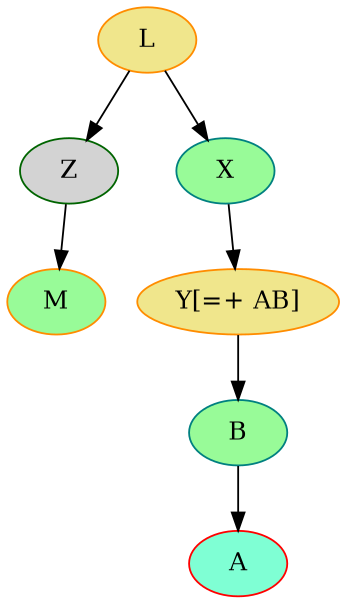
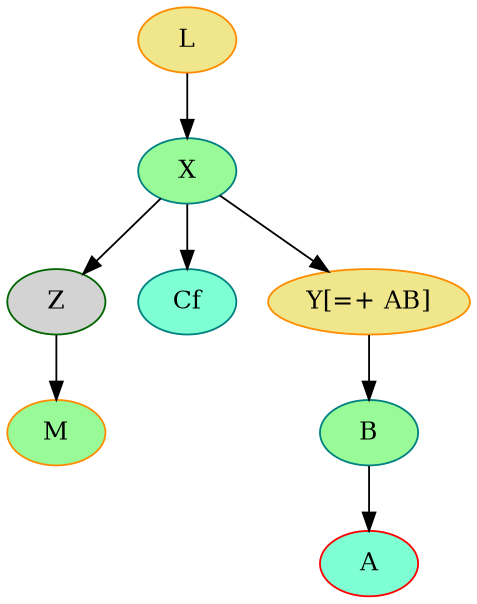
  digraph {
    node [color=darkorange fillcolor=palegreen style=filled]
    n1 [fillcolor=khaki label=L]
    n2 [color=darkgreen fillcolor=lightgrey label=Z]
    n3 [color=teal label=X]
    M
+   Cf [color=teal fillcolor=aquamarine]
    n6 [fillcolor=khaki label="Y[=+ AB]"]
    B [color=teal]
    A [color=red fillcolor=aquamarine]
-   n1 -> n2
+   n3 -> n2
    n1 -> n3
    n2 -> M
+   n3 -> Cf
    n3 -> n6
    n6 -> B
    B -> A
  }
